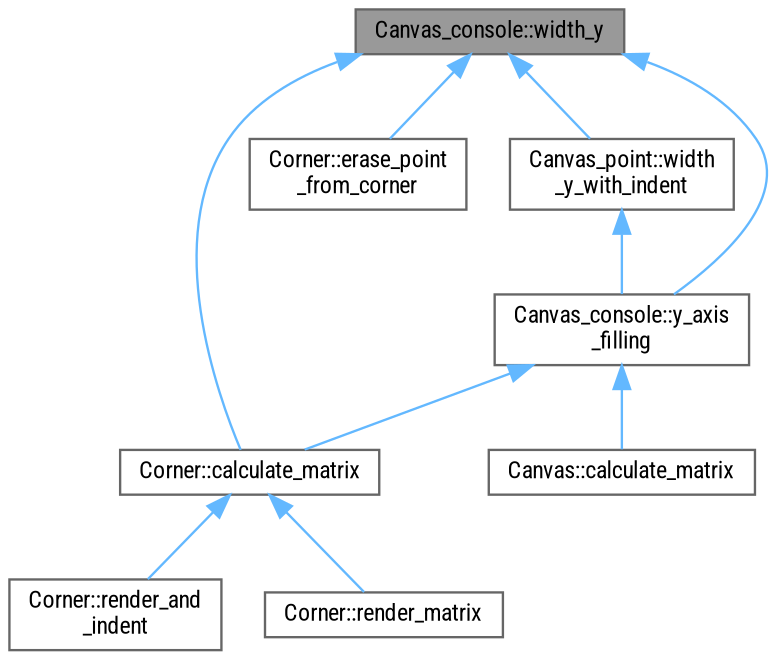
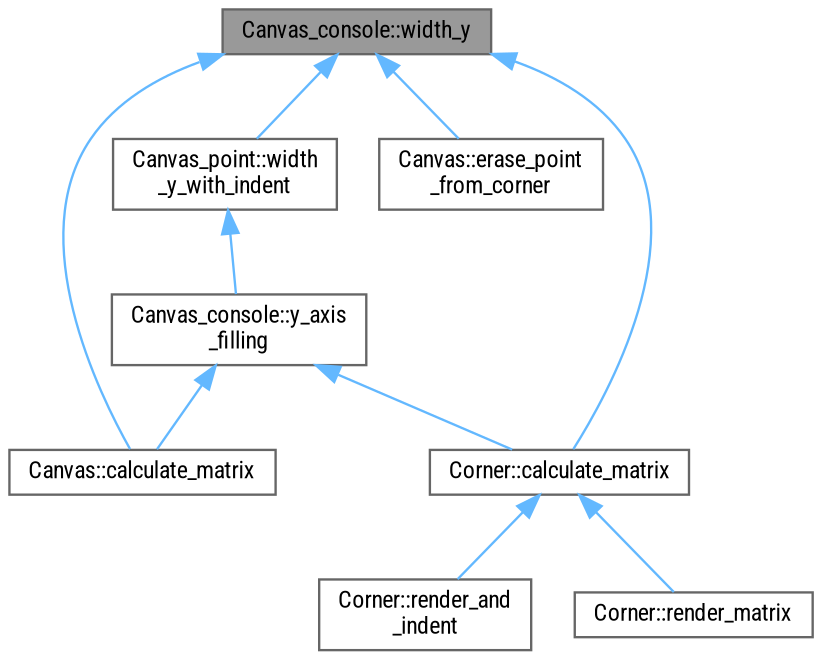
  digraph {
    fontname="Roboto Condensed"
    rankdir=TB
    node [color=grey40 fillcolor=white fontname="Roboto Condensed" fontsize=10 shape=box style=filled]
    edge [color=steelblue1 dir=back fontname="Roboto Condensed" fontsize=10 labelfontname=Helvetica labelfontsize=10 style=solid]
    n1 [color=gray40 fillcolor=grey60 fontcolor=black height=0.2 label="Canvas_console::width_y" width=0.4]
    n2 [height=0.2 label="Canvas::calculate_matrix" width=0.4]
    n3 [height=0.2 label="Corner::calculate_matrix" width=0.4]
-   n4 [height=0.2 label="Corner::erase_point\l_from_corner" width=0.4]
+   n4 [height=0.2 label="Canvas::erase_point\l_from_corner" width=0.4]
    n5 [height=0.2 label="Canvas_point::width\l_y_with_indent" width=0.4]
    n6 [height=0.2 label="Corner::render_and\l_indent" width=0.4]
    n7 [height=0.2 label="Corner::render_matrix" width=0.4]
    n8 [height=0.2 label="Canvas_console::y_axis\l_filling" width=0.4]
-   n1 -> n8
+   n1 -> n2
    n1 -> n3
    n1 -> n4
    n1 -> n5
    n3 -> n6
    n3 -> n7
    n5 -> n8
    n8 -> n2
    n8 -> n3
  }
